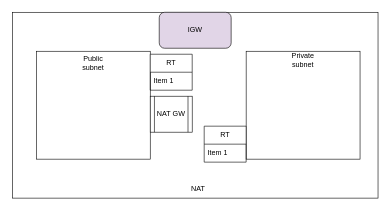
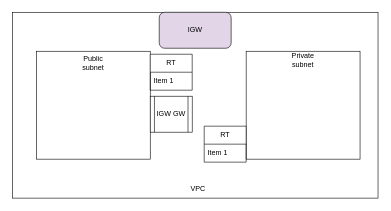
  <mxCell id="0" />
  <mxCell id="1" parent="0" />
  <mxCell id="2" value="" style="rounded=0;whiteSpace=wrap;html=1;" vertex="1" parent="1"><mxGeometry x="20" y="20" width="610" height="310" as="geometry" /></mxCell>
  <mxCell id="3" value="" style="rounded=0;whiteSpace=wrap;html=1;" vertex="1" parent="1"><mxGeometry x="60" y="85" width="190" height="180" as="geometry" /></mxCell>
  <mxCell id="4" value="" style="rounded=0;whiteSpace=wrap;html=1;" vertex="1" parent="1"><mxGeometry x="410" y="85" width="190" height="180" as="geometry" /></mxCell>
  <mxCell id="5" value="RT" style="swimlane;fontStyle=0;childLayout=stackLayout;horizontal=1;startSize=30;horizontalStack=0;resizeParent=1;resizeParentMax=0;resizeLast=0;collapsible=1;marginBottom=0;whiteSpace=wrap;html=1;" vertex="1" parent="1"><mxGeometry x="250" y="90" width="70" height="60" as="geometry" /></mxCell>
  <mxCell id="6" value="Item 1" style="text;strokeColor=none;fillColor=none;align=left;verticalAlign=middle;spacingLeft=4;spacingRight=4;overflow=hidden;points=[[0,0.5],[1,0.5]];portConstraint=eastwest;rotatable=0;whiteSpace=wrap;html=1;" vertex="1" parent="5"><mxGeometry y="30" width="70" height="30" as="geometry" /></mxCell>
  <mxCell id="7" value="RT" style="swimlane;fontStyle=0;childLayout=stackLayout;horizontal=1;startSize=30;horizontalStack=0;resizeParent=1;resizeParentMax=0;resizeLast=0;collapsible=1;marginBottom=0;whiteSpace=wrap;html=1;" vertex="1" parent="1"><mxGeometry x="340" y="210" width="70" height="60" as="geometry" /></mxCell>
  <mxCell id="8" value="Item 1" style="text;strokeColor=none;fillColor=none;align=left;verticalAlign=middle;spacingLeft=4;spacingRight=4;overflow=hidden;points=[[0,0.5],[1,0.5]];portConstraint=eastwest;rotatable=0;whiteSpace=wrap;html=1;" vertex="1" parent="7"><mxGeometry y="30" width="70" height="30" as="geometry" /></mxCell>
- <mxCell id="9" value="NAT GW" style="shape=process;whiteSpace=wrap;html=1;backgroundOutline=1;" vertex="1" parent="1"><mxGeometry x="250" y="160" width="70" height="60" as="geometry" /></mxCell>
+ <mxCell id="9" value="IGW GW" style="shape=process;whiteSpace=wrap;html=1;backgroundOutline=1;" vertex="1" parent="1"><mxGeometry x="250" y="160" width="70" height="60" as="geometry" /></mxCell>
  <mxCell id="10" value="IGW" style="rounded=1;whiteSpace=wrap;html=1;fillColor=#e1d5e7;" vertex="1" parent="1"><mxGeometry x="265" y="20" width="120" height="60" as="geometry" /></mxCell>
  <mxCell id="11" value="Public subnet" style="text;html=1;align=center;verticalAlign=middle;whiteSpace=wrap;rounded=0;" vertex="1" parent="1"><mxGeometry x="125" y="90" width="60" height="30" as="geometry" /></mxCell>
  <mxCell id="12" value="Private subnet" style="text;html=1;align=center;verticalAlign=middle;whiteSpace=wrap;rounded=0;" vertex="1" parent="1"><mxGeometry x="475" y="85" width="60" height="30" as="geometry" /></mxCell>
- <mxCell id="13" value="NAT" style="text;html=1;align=center;verticalAlign=middle;whiteSpace=wrap;rounded=0;" vertex="1" parent="1"><mxGeometry x="300" y="300" width="60" height="30" as="geometry" /></mxCell>
+ <mxCell id="13" value="VPC" style="text;html=1;align=center;verticalAlign=middle;whiteSpace=wrap;rounded=0;" vertex="1" parent="1"><mxGeometry x="300" y="300" width="60" height="30" as="geometry" /></mxCell>
